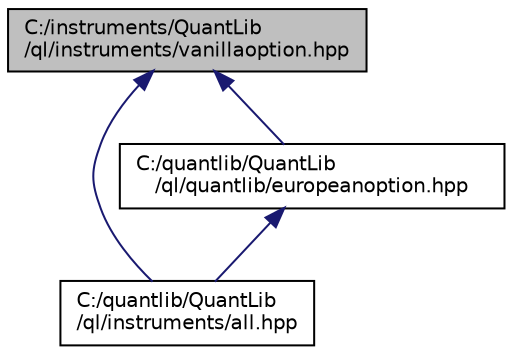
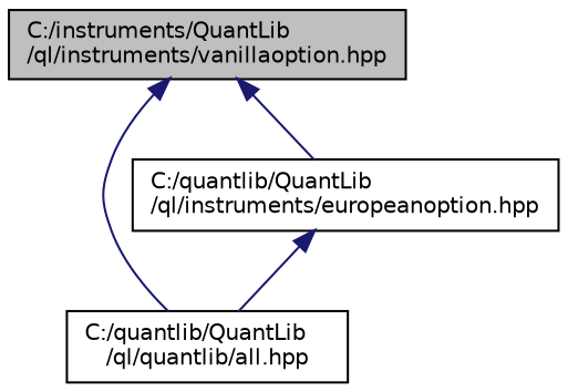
  digraph {
    fontname="DejaVu Sans"
    node [color=black fillcolor=white fontname="DejaVu Sans" fontsize=10 shape=record style=filled]
    edge [color=midnightblue dir=back fontname="DejaVu Sans" fontsize=10 labelfontname=Helvetica labelfontsize=10 style=solid]
    n1 [fillcolor=grey75 fontcolor=black height=0.2 label="C:/instruments/QuantLib\l/ql/instruments/vanillaoption.hpp" width=0.4]
-   n2 [height=0.2 label="C:/quantlib/QuantLib\l/ql/instruments/all.hpp" width=0.4]
-   n3 [height=0.2 label="C:/quantlib/QuantLib\l/ql/quantlib/europeanoption.hpp" width=0.4]
+   n2 [height=0.2 label="C:/quantlib/QuantLib\l/ql/quantlib/all.hpp" width=0.4]
+   n3 [height=0.2 label="C:/quantlib/QuantLib\l/ql/instruments/europeanoption.hpp" width=0.4]
    n1 -> n2
    n1 -> n3
    n3 -> n2
  }
